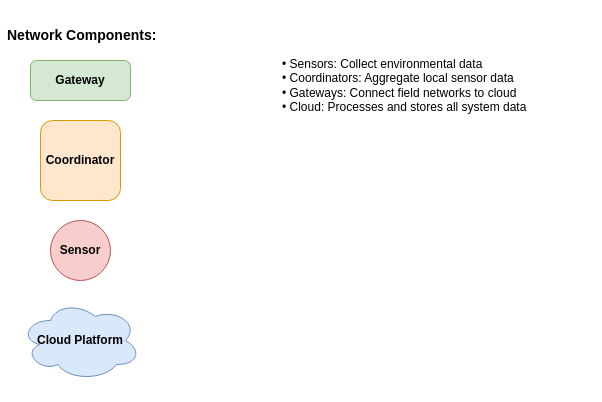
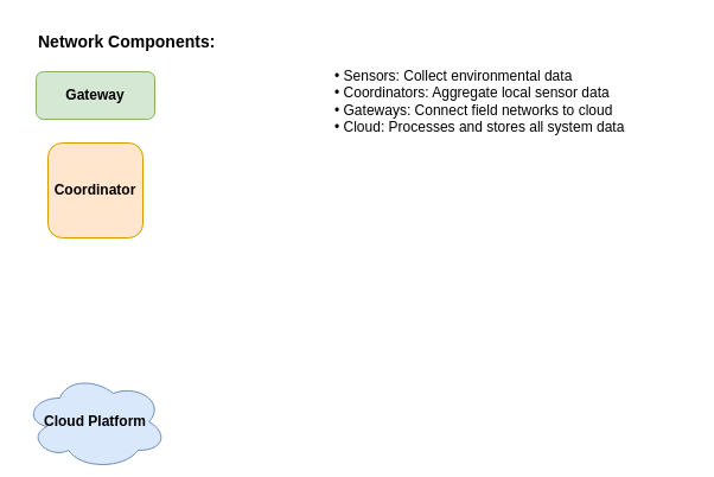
  <mxCell id="0" />
  <mxCell id="1" parent="0" />
- <mxCell id="2" value="Network Components:" style="text;html=1;strokeColor=none;fillColor=none;align=left;verticalAlign=middle;whiteSpace=wrap;rounded=0;fontSize=14;fontStyle=1" vertex="1" parent="1"><mxGeometry x="5" y="20" width="200" height="30" as="geometry" /></mxCell>
+ <mxCell id="2" value="Network Components:" style="text;html=1;strokeColor=none;fillColor=none;align=left;verticalAlign=middle;whiteSpace=wrap;rounded=0;fontSize=14;fontStyle=1" vertex="1" parent="1"><mxGeometry x="30" y="20" width="200" height="30" as="geometry" /></mxCell>
  <mxCell id="3" value="• Sensors: Collect environmental data&#10;• Coordinators: Aggregate local sensor data&#10;• Gateways: Connect field networks to cloud&#10;• Cloud: Processes and stores all system data" style="text;html=1;strokeColor=none;fillColor=none;align=left;verticalAlign=top;whiteSpace=wrap;rounded=0;fontSize=12;" vertex="1" parent="1"><mxGeometry x="280" y="50" width="300" height="80" as="geometry" /></mxCell>
  <mxCell id="4" value="Gateway" style="rounded=1;whiteSpace=wrap;html=1;fillColor=#d5e8d4;strokeColor=#82b366;fontSize=12;fontStyle=1" vertex="1" parent="1"><mxGeometry x="30" y="60" width="100" height="40" as="geometry" /></mxCell>
  <mxCell id="5" value="Coordinator" style="whiteSpace=wrap;html=1;fillColor=#ffe6cc;strokeColor=#d79b00;fontSize=12;fontStyle=1;rounded=1;" vertex="1" parent="1"><mxGeometry x="40" y="120" width="80" height="80" as="geometry" /></mxCell>
- <mxCell id="6" value="Sensor" style="ellipse;whiteSpace=wrap;html=1;aspect=fixed;fillColor=#f8cecc;strokeColor=#b85450;fontSize=12;fontStyle=1" vertex="1" parent="1"><mxGeometry x="50" y="220" width="60" height="60" as="geometry" /></mxCell>
- <mxCell id="7" value="Cloud Platform" style="ellipse;shape=cloud;whiteSpace=wrap;html=1;fillColor=#dae8fc;strokeColor=#6c8ebf;fontSize=12;fontStyle=1" vertex="1" parent="1"><mxGeometry x="20" y="300" width="120" height="80" as="geometry" /></mxCell>
+ <mxCell id="7" value="Cloud Platform" style="ellipse;shape=cloud;whiteSpace=wrap;html=1;fillColor=#dae8fc;strokeColor=#6c8ebf;fontSize=12;fontStyle=1" vertex="1" parent="1"><mxGeometry x="20" y="315" width="120" height="80" as="geometry" /></mxCell>
